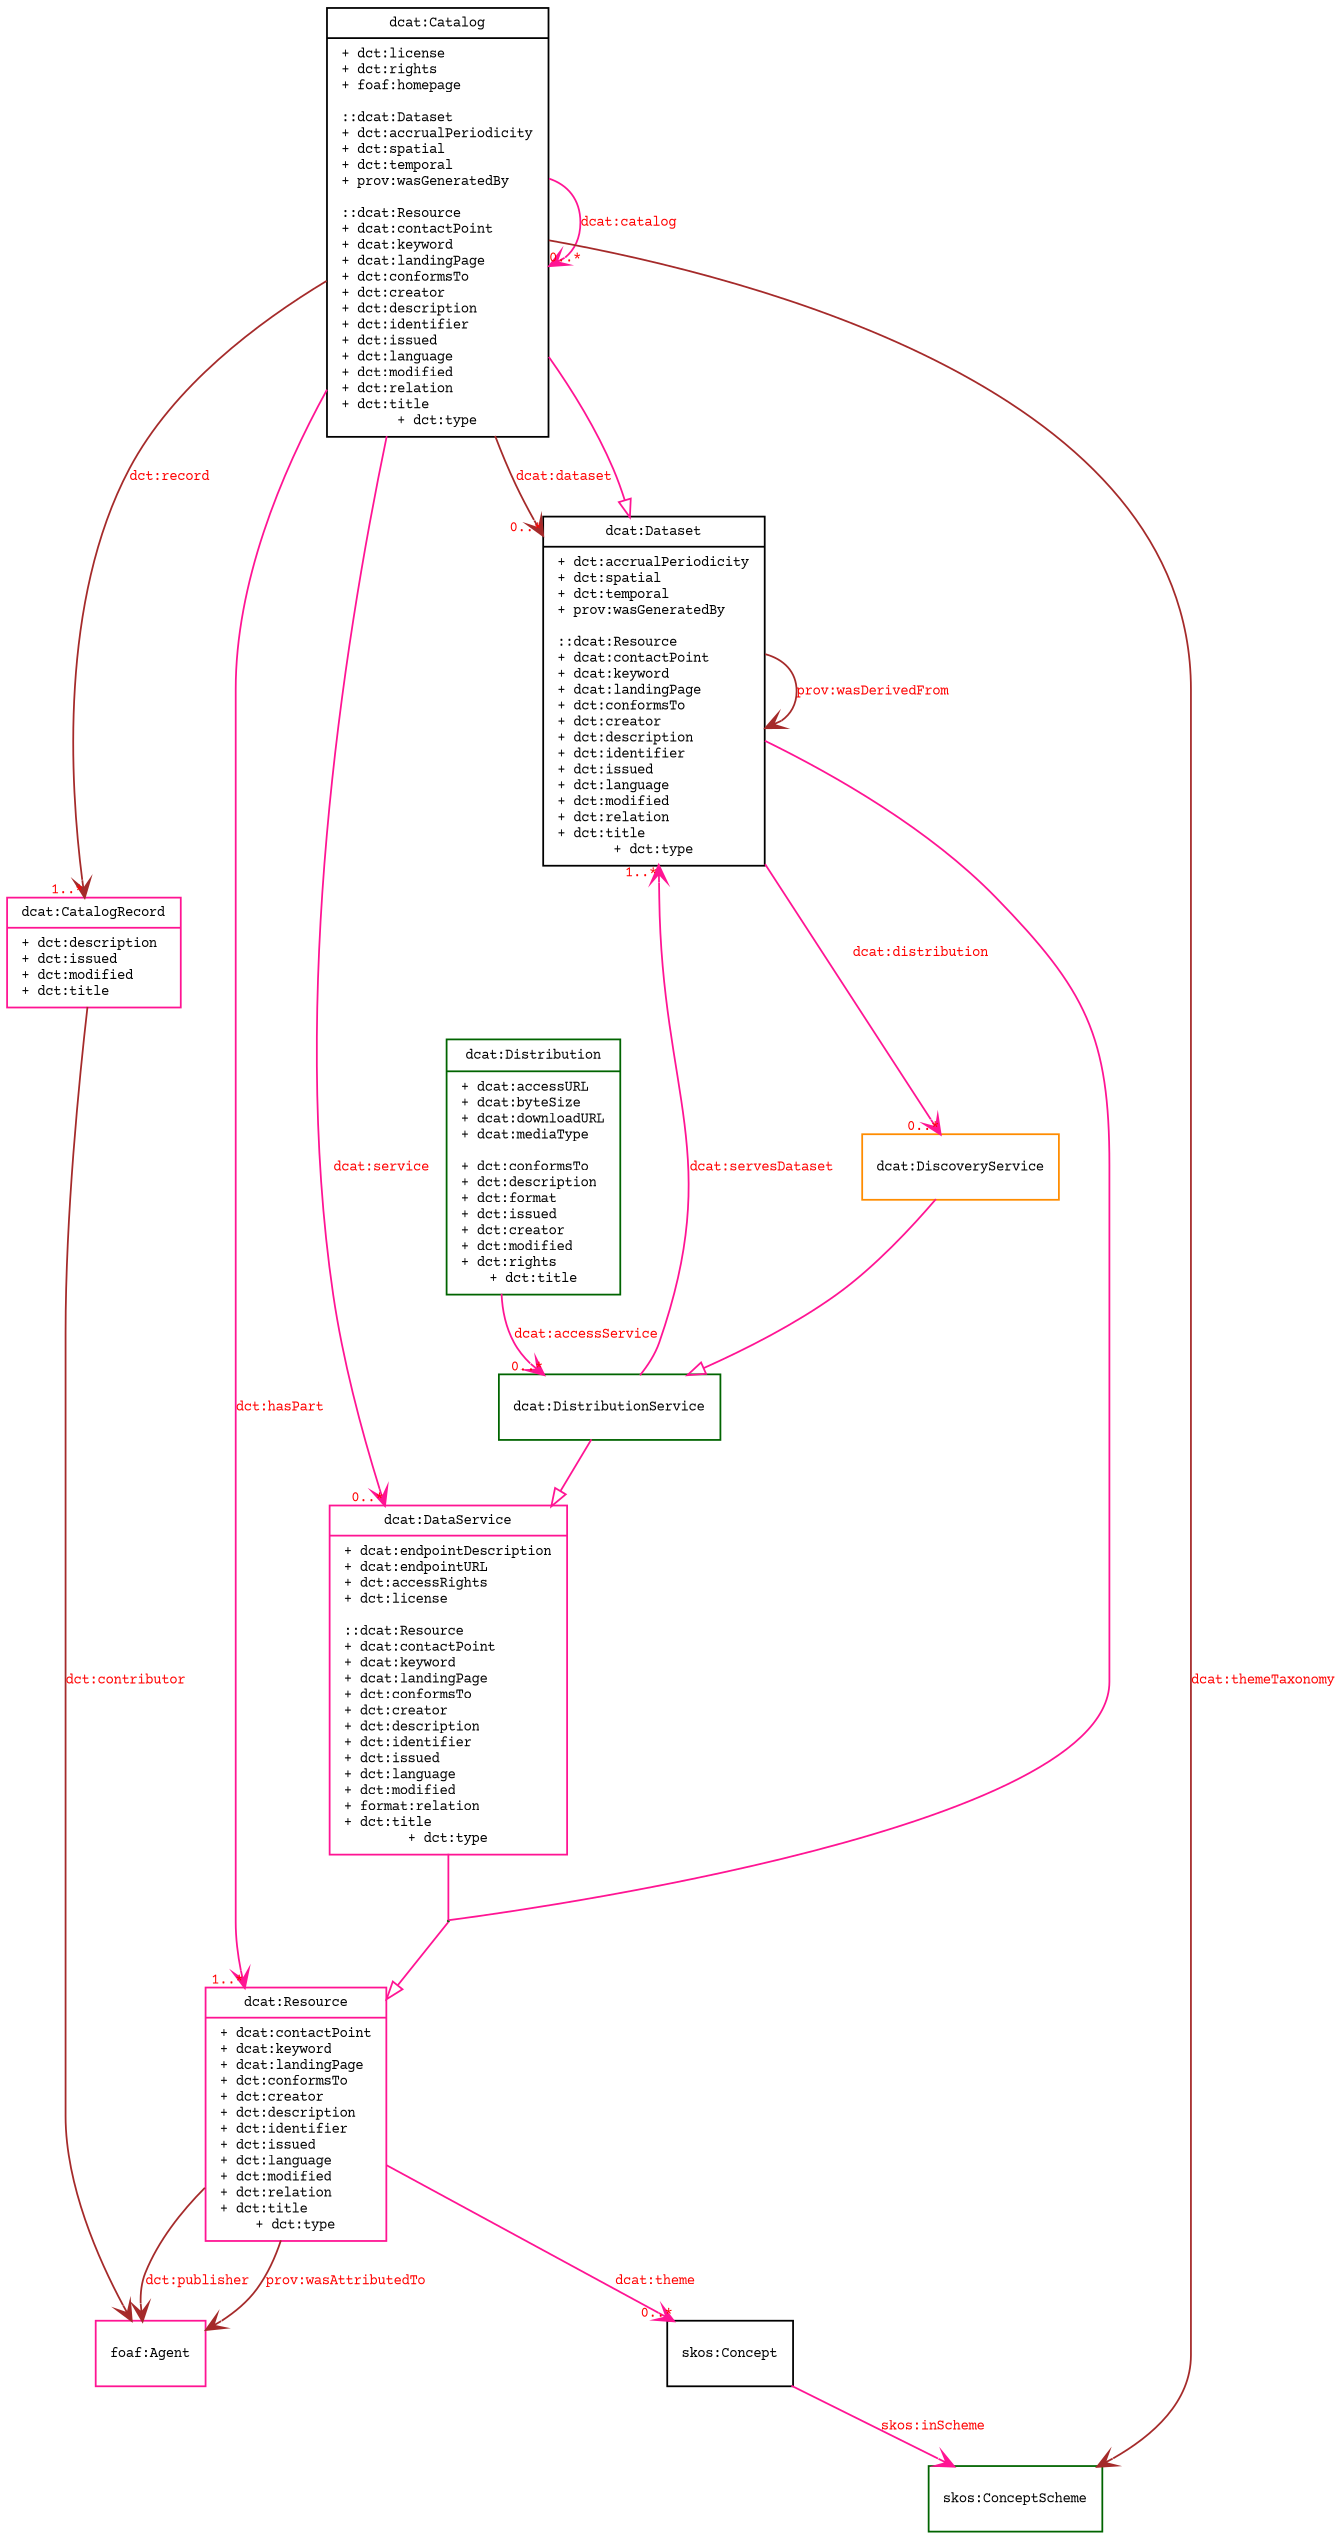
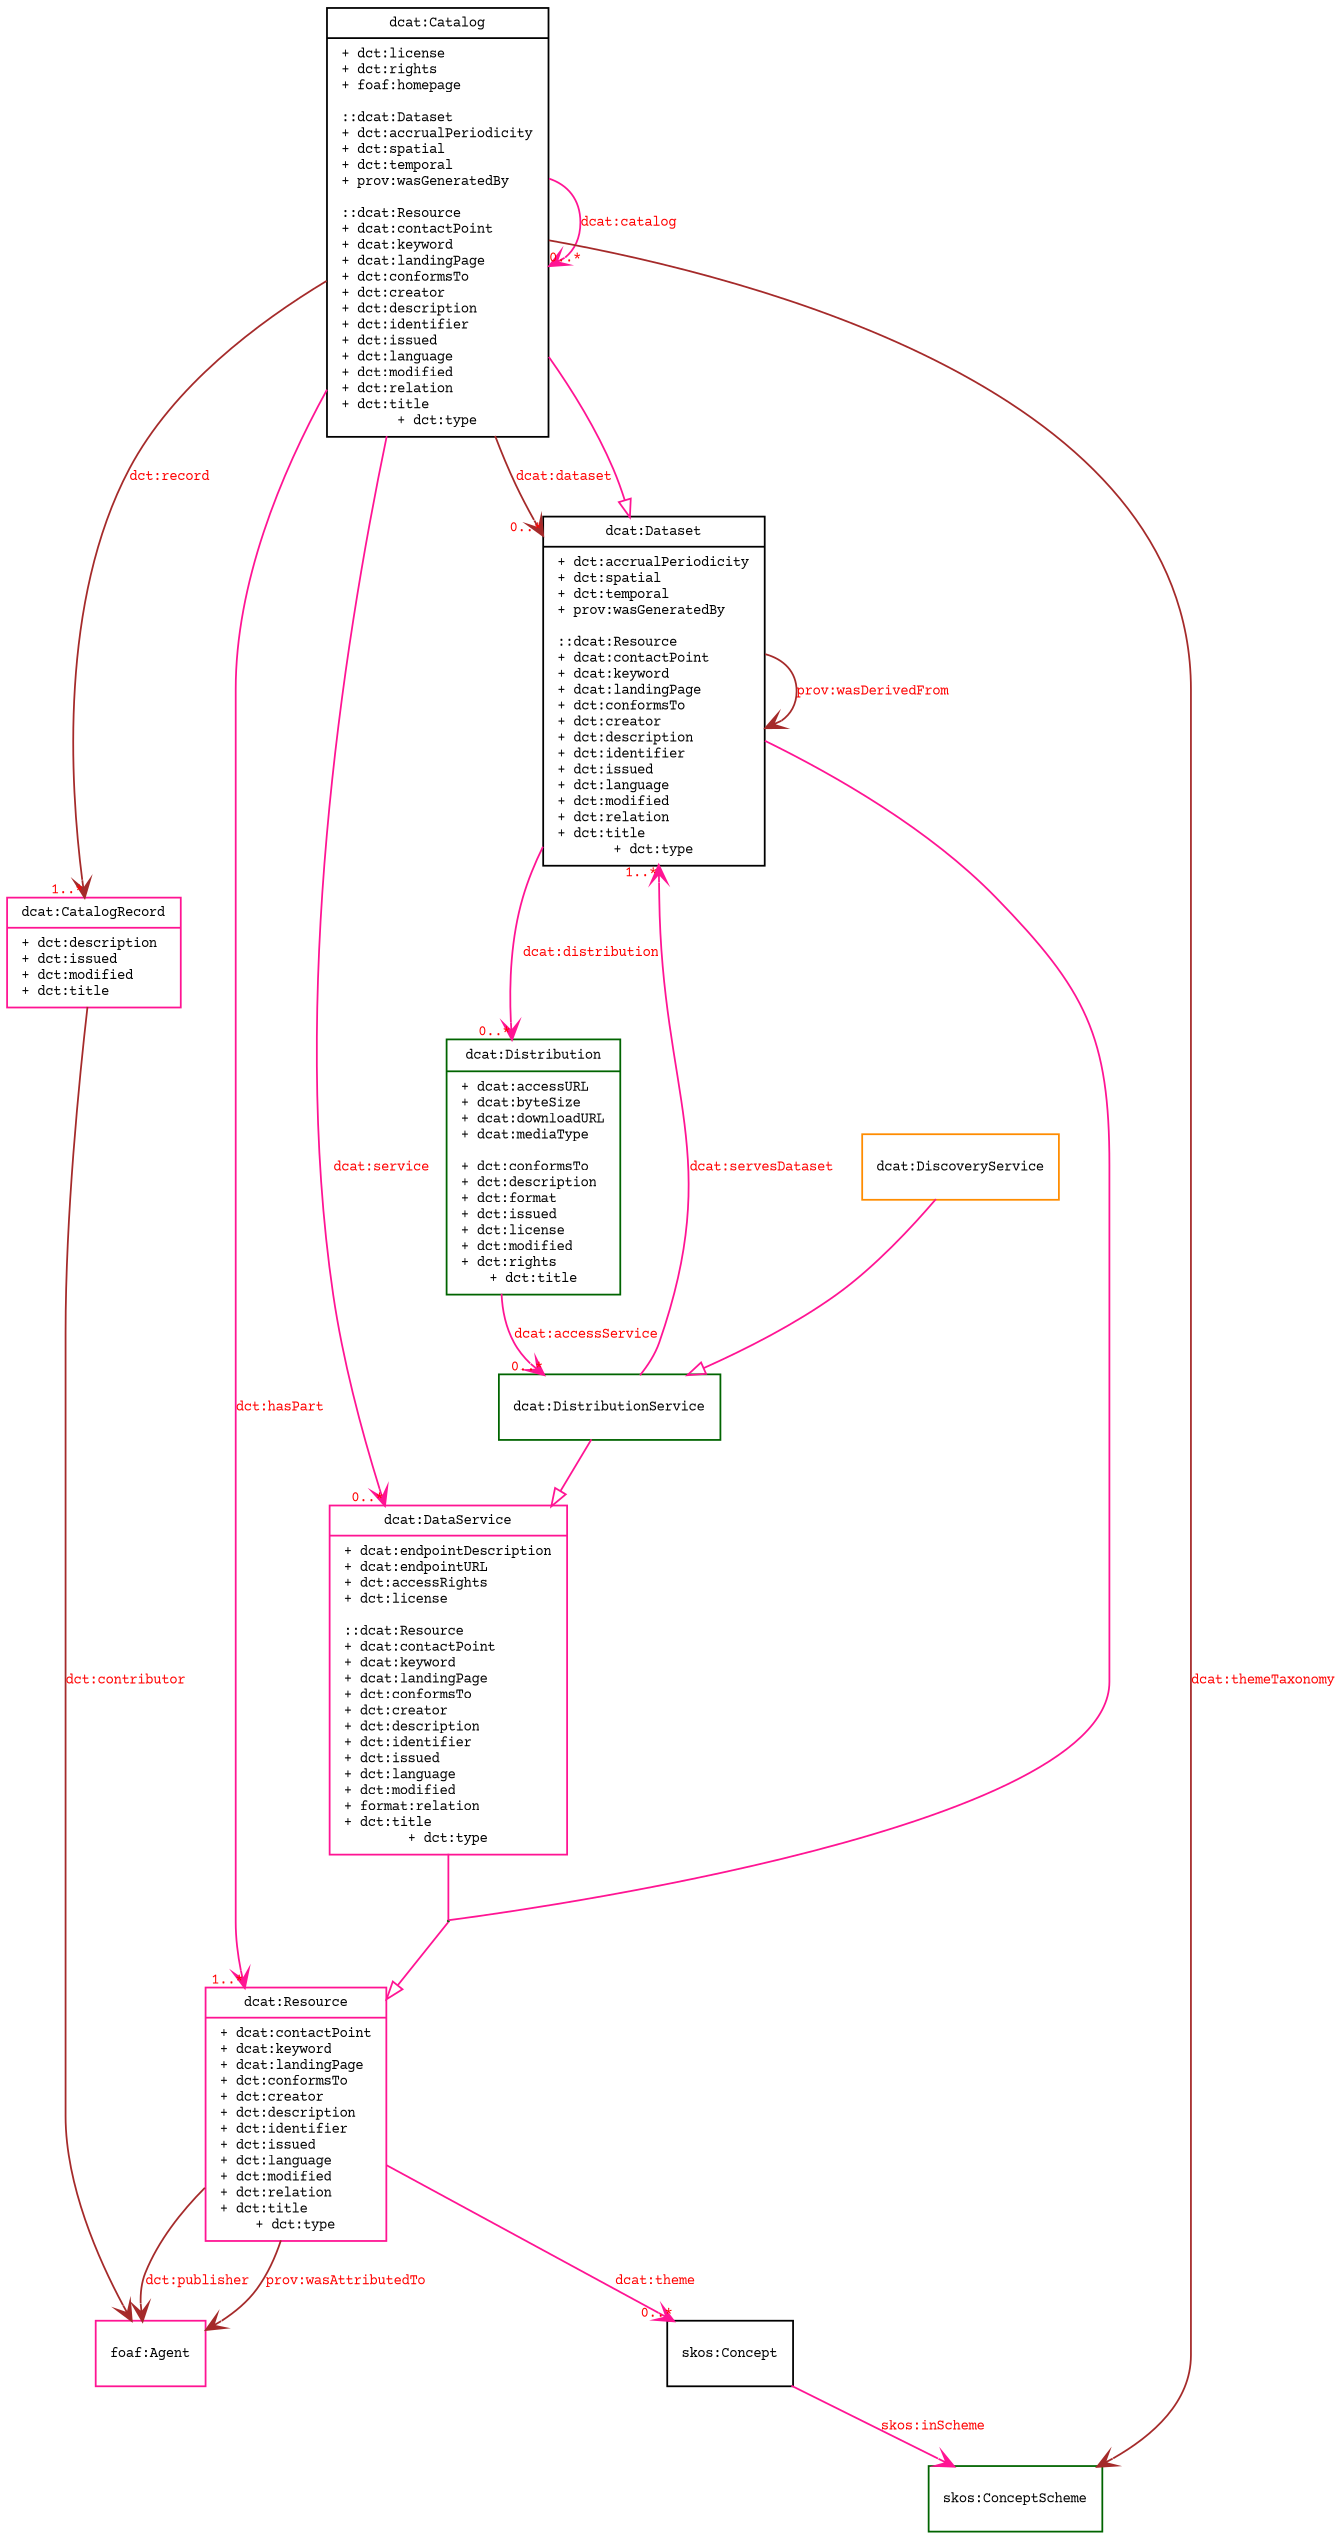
  digraph {
    fontname="Courier Prime"
    node [color=deeppink fontname="Courier Prime" fontsize=8 shape=record]
    edge [arrowhead=vee arrowtail=empty color=deeppink fontcolor=red fontname="Courier Prime" fontsize=8]
    n1 [label="{foaf:Agent}"]
    n2 [color=black label="{dcat:Catalog|+ dct:license\l+ dct:rights\l+ foaf:homepage\l\l::dcat:Dataset\l+ dct:accrualPeriodicity\l+ dct:spatial\l+ dct:temporal\l+ prov:wasGeneratedBy\l\l::dcat:Resource\l+ dcat:contactPoint\l+ dcat:keyword\l+ dcat:landingPage\l+ dct:conformsTo\l+ dct:creator\l+ dct:description\l+ dct:identifier\l+ dct:issued\l+ dct:language\l+ dct:modified\l+ dct:relation\l+ dct:title\l+ dct:type}"]
    n3 [label="{dcat:CatalogRecord|+ dct:description\l+ dct:issued\l+ dct:modified\l+ dct:title\l}"]
    n4 [color=black label="{dcat:Dataset|+ dct:accrualPeriodicity\l+ dct:spatial\l+ dct:temporal\l+ prov:wasGeneratedBy\l\l::dcat:Resource\l+ dcat:contactPoint\l+ dcat:keyword\l+ dcat:landingPage\l+ dct:conformsTo\l+ dct:creator\l+ dct:description\l+ dct:identifier\l+ dct:issued\l+ dct:language\l+ dct:modified\l+ dct:relation\l+ dct:title\l+ dct:type}"]
    n5 [label="{dcat:DataService|+ dcat:endpointDescription\l+ dcat:endpointURL\l+ dct:accessRights\l+ dct:license\l\l::dcat:Resource\l+ dcat:contactPoint\l+ dcat:keyword\l+ dcat:landingPage\l+ dct:conformsTo\l+ dct:creator\l+ dct:description\l+ dct:identifier\l+ dct:issued\l+ dct:language\l+ dct:modified\l+ format:relation\l+ dct:title\l+ dct:type}"]
    n6 [label="{dcat:Resource|+ dcat:contactPoint\l+ dcat:keyword\l+ dcat:landingPage\l+ dct:conformsTo\l+ dct:creator\l+ dct:description\l+ dct:identifier\l+ dct:issued\l+ dct:language\l+ dct:modified\l+ dct:relation\l+ dct:title\l+ dct:type}"]
    n7 [color=darkgreen label="{skos:ConceptScheme}"]
-   n8 [color=darkgreen label="{dcat:Distribution|+ dcat:accessURL\l+ dcat:byteSize\l+ dcat:downloadURL\l+ dcat:mediaType\l\n+ dct:conformsTo\l+ dct:description\l+ dct:format\l+ dct:issued\l+ dct:creator\l+ dct:modified\l+ dct:rights\l+ dct:title}"]
+   n8 [color=darkgreen label="{dcat:Distribution|+ dcat:accessURL\l+ dcat:byteSize\l+ dcat:downloadURL\l+ dcat:mediaType\l\n+ dct:conformsTo\l+ dct:description\l+ dct:format\l+ dct:issued\l+ dct:license\l+ dct:modified\l+ dct:rights\l+ dct:title}"]
    d1 [color=darkgreen height=0.01 shape=point width=0.01]
    n10 [color=black label="{skos:Concept}"]
    n11 [color=darkgreen label="{dcat:DistributionService}"]
    n12 [color=darkorange label="{dcat:DiscoveryService}"]
    n2 -> n2 [headlabel="0..*" label="dcat:catalog"]
    n2 -> n3 [color=brown headlabel="1..*" label="dct:record"]
    n2 -> n4 [color=brown headlabel="0..*" label="dcat:dataset"]
    n2 -> n4 [arrowhead=o]
    n2 -> n5 [headlabel="0..*" label="dcat:service"]
    n2 -> n6 [headlabel="1..*" label="dct:hasPart"]
    n2 -> n7 [color=brown label="dcat:themeTaxonomy"]
    n3 -> n1 [color=brown label="dct:contributor"]
    n4 -> n4 [color=brown label="prov:wasDerivedFrom"]
-   n4 -> n12 [headlabel="0..*" label="dcat:distribution"]
+   n4 -> n8 [headlabel="0..*" label="dcat:distribution"]
    n4 -> d1 [dir=none]
    n5 -> d1 [dir=none]
    n6 -> n1 [color=brown label="prov:wasAttributedTo"]
    n6 -> n1 [color=brown label="dct:publisher"]
    n6 -> n10 [headlabel="0..*" label="dcat:theme"]
    n8 -> n11 [headlabel="0..*" label="dcat:accessService"]
    d1 -> n6 [arrowhead=o]
    n10 -> n7 [label="skos:inScheme"]
    n11 -> n4 [headlabel="1..*" label="dcat:servesDataset"]
    n11 -> n5 [arrowhead=o]
    n12 -> n11 [arrowhead=o]
  }
